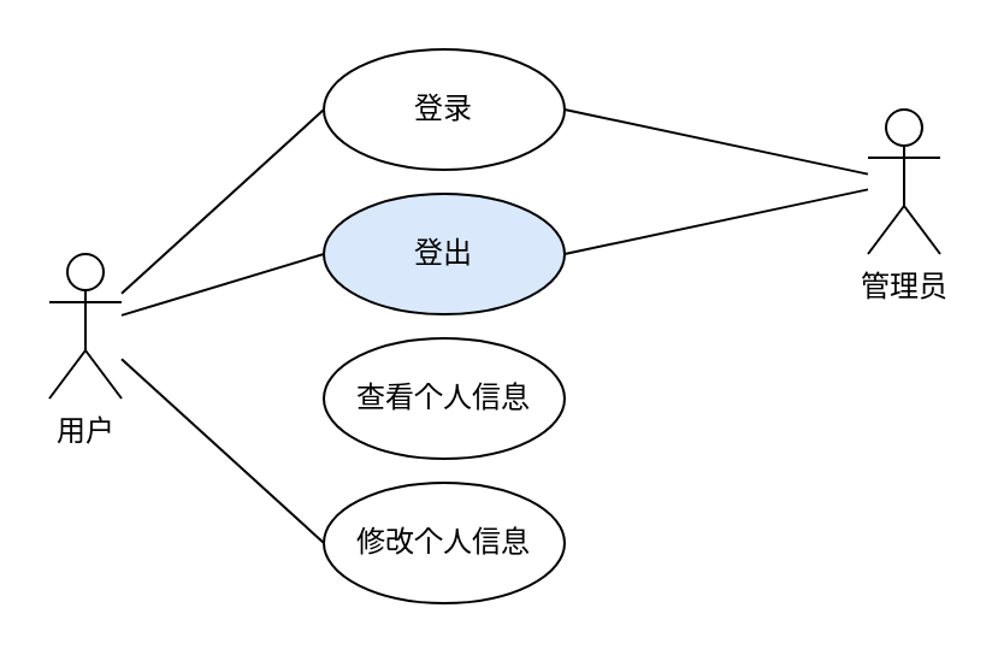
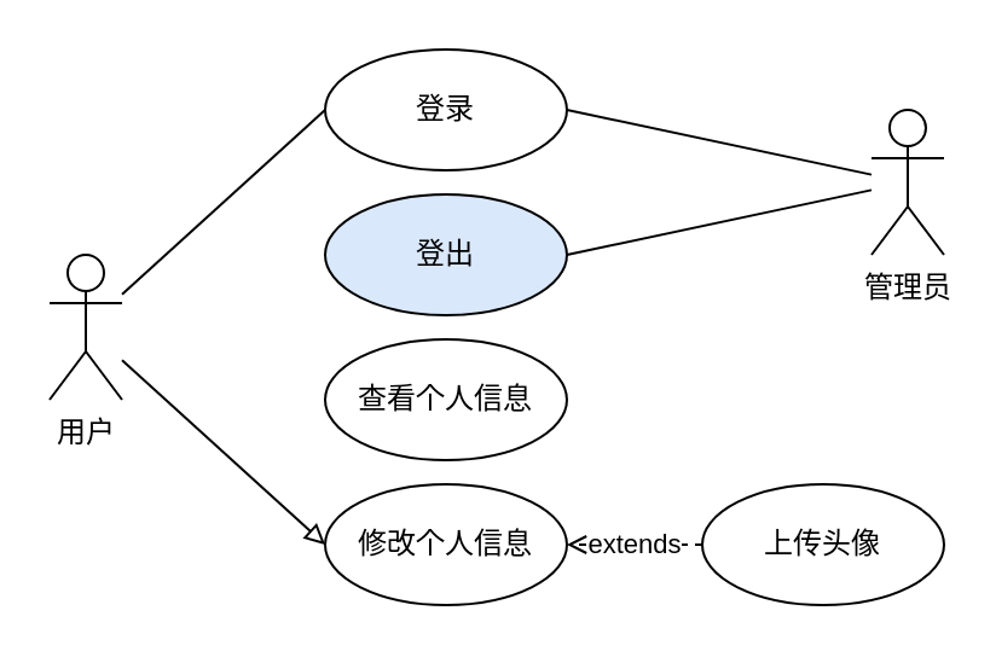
  <mxCell id="0" />
  <mxCell id="1" parent="0" />
- <mxCell id="2" style="edgeStyle=none;rounded=0;orthogonalLoop=1;jettySize=auto;html=1;entryX=0;entryY=0.5;entryDx=0;entryDy=0;endArrow=none;endFill=0;" parent="1" source="5" target="9" edge="1"><mxGeometry relative="1" as="geometry" /></mxCell>
- <mxCell id="3" style="edgeStyle=none;rounded=0;orthogonalLoop=1;jettySize=auto;html=1;entryX=0;entryY=0.5;entryDx=0;entryDy=0;endArrow=none;endFill=0;" parent="1" source="5" target="7" edge="1"><mxGeometry relative="1" as="geometry" /></mxCell>
+ <mxCell id="2" style="edgeStyle=none;rounded=0;orthogonalLoop=1;jettySize=auto;html=1;entryX=0;entryY=0.5;entryDx=0;entryDy=0;endArrow=block;endFill=0;" parent="1" source="5" target="9" edge="1"><mxGeometry relative="1" as="geometry" /></mxCell>
  <mxCell id="4" style="edgeStyle=none;rounded=0;orthogonalLoop=1;jettySize=auto;html=1;entryX=0;entryY=0.5;entryDx=0;entryDy=0;endArrow=none;endFill=0;" parent="1" source="5" target="6" edge="1"><mxGeometry relative="1" as="geometry" /></mxCell>
  <mxCell id="5" value="用户" style="shape=umlActor;verticalLabelPosition=bottom;verticalAlign=top;html=1;outlineConnect=0;" parent="1" vertex="1"><mxGeometry x="20" y="105" width="30" height="60" as="geometry" /></mxCell>
  <mxCell id="6" value="登录" style="ellipse;whiteSpace=wrap;html=1;" parent="1" vertex="1"><mxGeometry x="134" y="20" width="100" height="50" as="geometry" /></mxCell>
  <mxCell id="7" value="登出" style="ellipse;whiteSpace=wrap;html=1;fillColor=#dae8fc;" parent="1" vertex="1"><mxGeometry x="134" y="80" width="100" height="50" as="geometry" /></mxCell>
  <mxCell id="8" value="查看个人信息" style="ellipse;whiteSpace=wrap;html=1;" parent="1" vertex="1"><mxGeometry x="134" y="140" width="100" height="50" as="geometry" /></mxCell>
  <mxCell id="9" value="修改个人信息" style="ellipse;whiteSpace=wrap;html=1;" parent="1" vertex="1"><mxGeometry x="134" y="200" width="100" height="50" as="geometry" /></mxCell>
+ <mxCell id="10" value="extends" style="edgeStyle=none;rounded=0;orthogonalLoop=1;jettySize=auto;html=1;exitX=0;exitY=0.5;exitDx=0;exitDy=0;entryX=1;entryY=0.5;entryDx=0;entryDy=0;endArrow=open;endFill=0;dashed=1;" parent="1" source="11" target="9" edge="1"><mxGeometry relative="1" as="geometry" /></mxCell>
+ <mxCell id="11" value="上传头像" style="ellipse;whiteSpace=wrap;html=1;" parent="1" vertex="1"><mxGeometry x="290" y="200" width="100" height="50" as="geometry" /></mxCell>
  <mxCell id="12" style="rounded=0;orthogonalLoop=1;jettySize=auto;html=1;entryX=1;entryY=0.5;entryDx=0;entryDy=0;endArrow=none;endFill=0;" edge="1" parent="1" source="14" target="6"><mxGeometry relative="1" as="geometry" /></mxCell>
  <mxCell id="13" style="edgeStyle=none;rounded=0;orthogonalLoop=1;jettySize=auto;html=1;entryX=1;entryY=0.5;entryDx=0;entryDy=0;endArrow=none;endFill=0;" edge="1" parent="1" source="14" target="7"><mxGeometry relative="1" as="geometry" /></mxCell>
  <mxCell id="14" value="管理员" style="shape=umlActor;verticalLabelPosition=bottom;verticalAlign=top;html=1;outlineConnect=0;" vertex="1" parent="1"><mxGeometry x="360" y="45" width="30" height="60" as="geometry" /></mxCell>
